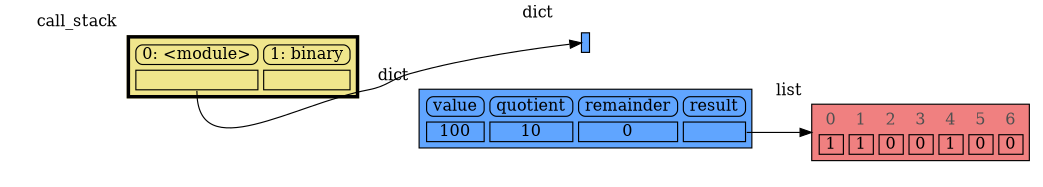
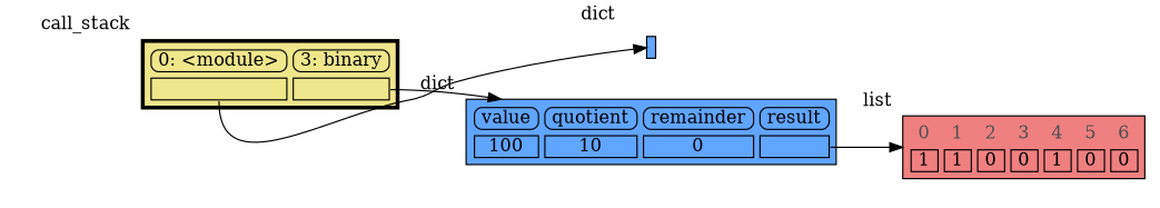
  digraph {
    rankdir=LR
    node [shape=plaintext xlabel=dict]
    edge [headport=table style=solid tailport=ref0]
    n1 [label=< <TABLE BORDER="1" CELLBORDER="1" CELLSPACING="0" CELLPADDING="0" BGCOLOR="#60a5ff" PORT="table">     <TR><TD BORDER="0"> </TD></TR> </TABLE> >]
    n2 [label=< <TABLE BORDER="1" CELLBORDER="1" CELLSPACING="5" CELLPADDING="0" BGCOLOR="#60a5ff" PORT="table">     <TR><TD BORDER="1" STYLE="ROUNDED"> value </TD><TD BORDER="1" STYLE="ROUNDED"> quotient </TD><TD BORDER="1" STYLE="ROUNDED"> remainder </TD><TD BORDER="1" STYLE="ROUNDED"> result </TD></TR>     <TR><TD BORDER="1"> 100 </TD><TD BORDER="1"> 10 </TD><TD BORDER="1"> 0 </TD><TD BORDER="1" PORT="ref0"> </TD></TR> </TABLE> >]
    n3 [label=< <TABLE BORDER="1" CELLBORDER="1" CELLSPACING="5" CELLPADDING="0" BGCOLOR="lightcoral" PORT="table">     <TR><TD BORDER="0"><font color="#505050">0</font></TD><TD BORDER="0"><font color="#505050">1</font></TD><TD BORDER="0"><font color="#505050">2</font></TD><TD BORDER="0"><font color="#505050">3</font></TD><TD BORDER="0"><font color="#505050">4</font></TD><TD BORDER="0"><font color="#505050">5</font></TD><TD BORDER="0"><font color="#505050">6</font></TD></TR>     <TR><TD BORDER="1"> 1 </TD><TD BORDER="1"> 1 </TD><TD BORDER="1"> 0 </TD><TD BORDER="1"> 0 </TD><TD BORDER="1"> 1 </TD><TD BORDER="1"> 0 </TD><TD BORDER="1"> 0 </TD></TR> </TABLE> > xlabel=list]
-   n4 [label=< <TABLE BORDER="3" CELLBORDER="1" CELLSPACING="5" CELLPADDING="0" BGCOLOR="khaki" PORT="table">     <TR><TD BORDER="1" STYLE="ROUNDED"> 0: &lt;module&gt; </TD><TD BORDER="1" STYLE="ROUNDED"> 1: binary </TD></TR>     <TR><TD BORDER="1" PORT="ref0"> </TD><TD BORDER="1" PORT="ref1"> </TD></TR> </TABLE> > xlabel=call_stack]
+   n4 [label=< <TABLE BORDER="3" CELLBORDER="1" CELLSPACING="5" CELLPADDING="0" BGCOLOR="khaki" PORT="table">     <TR><TD BORDER="1" STYLE="ROUNDED"> 0: &lt;module&gt; </TD><TD BORDER="1" STYLE="ROUNDED"> 3: binary </TD></TR>     <TR><TD BORDER="1" PORT="ref0"> </TD><TD BORDER="1" PORT="ref1"> </TD></TR> </TABLE> > xlabel=call_stack]
    subgraph sub_1 {
      rank=same
      n1
      n2
    }
    n1 -> n2 [style=invis weight=10]
    n2 -> n3
    n4 -> n1
+   n4 -> n2 [tailport=ref1]
  }
